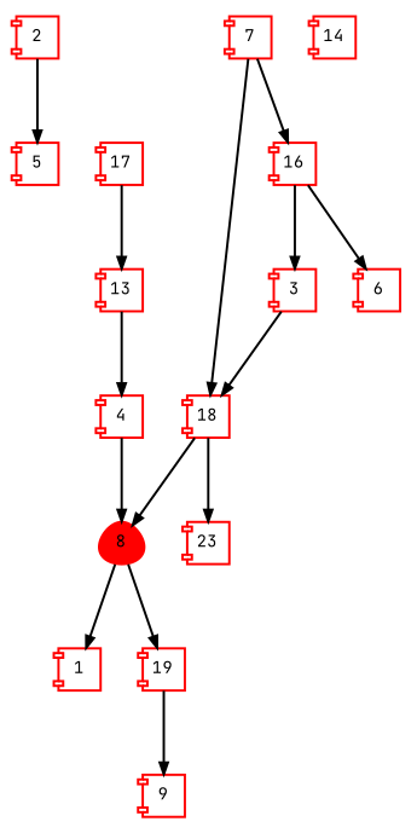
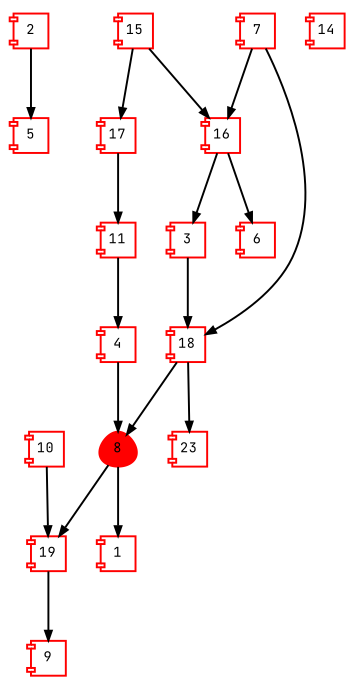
  digraph {
    concentrate=true
    fontname="JetBrains Mono"
    node [color=Red fixedsize=true fontname="JetBrains Mono" fontsize=7.0 shape=component]
    edge [arrowsize=0.5 arrowtype=normal fontname="JetBrains Mono" fontsize=1.0]
    2 [height=0.25 width=0.25]
    5 [height=0.25 width=0.25]
    3 [height=0.25 width=0.25]
    18 [height=0.25 width=0.25]
    8 [height=0.25 shape=egg style=filled width=0.25]
    n6 [height=0.25 label=23 width=0.25]
    1 [height=0.25 width=0.25]
    19 [height=0.25 width=0.25]
    4 [height=0.25 width=0.25]
    7 [height=0.25 width=0.25]
    16 [height=0.25 width=0.25]
    6 [height=0.25 width=0.25]
    9 [height=0.25 width=0.25]
-   11 [height=0.25 style=rounded width=0.25 label=13]
+   10 [height=0.25 width=0.25]
+   11 [height=0.25 style=rounded width=0.25]
    14 [height=0.25 width=0.25]
+   15 [height=0.25 width=0.25]
    17 [height=0.25 width=0.25]
    2 -> 5
    3 -> 18
    18 -> 8
    18 -> n6
    8 -> 1
    8 -> 19
    19 -> 9
    4 -> 8
    7 -> 18
    7 -> 16
    16 -> 3
    16 -> 6
+   10 -> 19
    11 -> 4
+   15 -> 16
+   15 -> 17
    17 -> 11
  }
